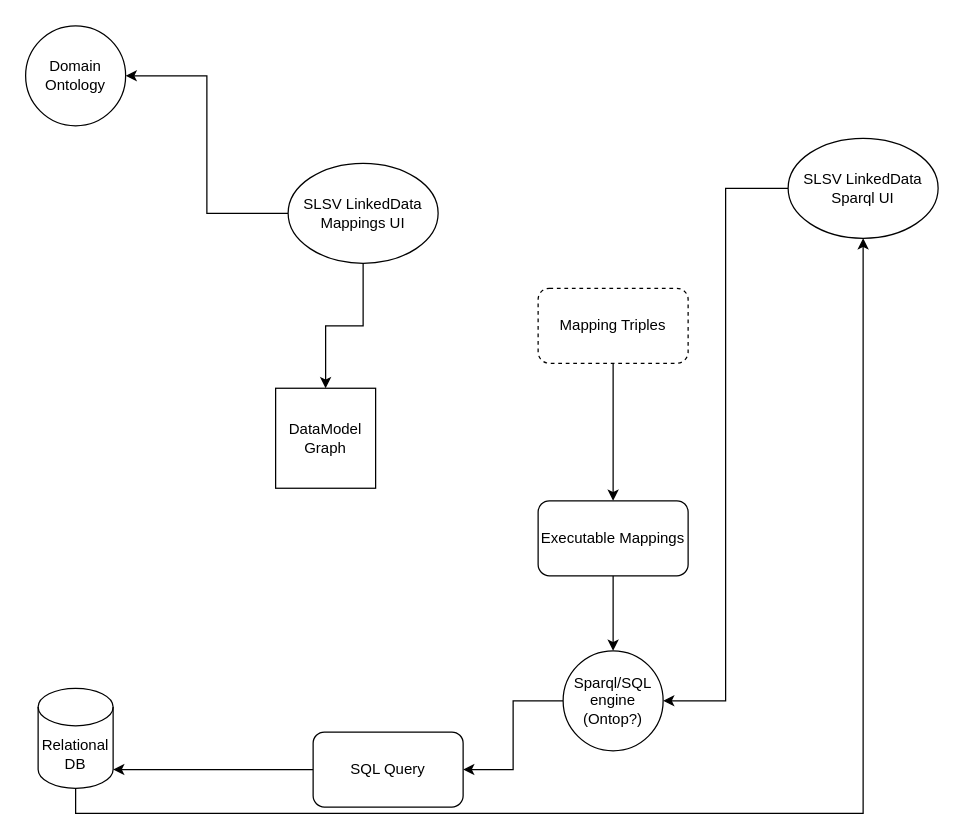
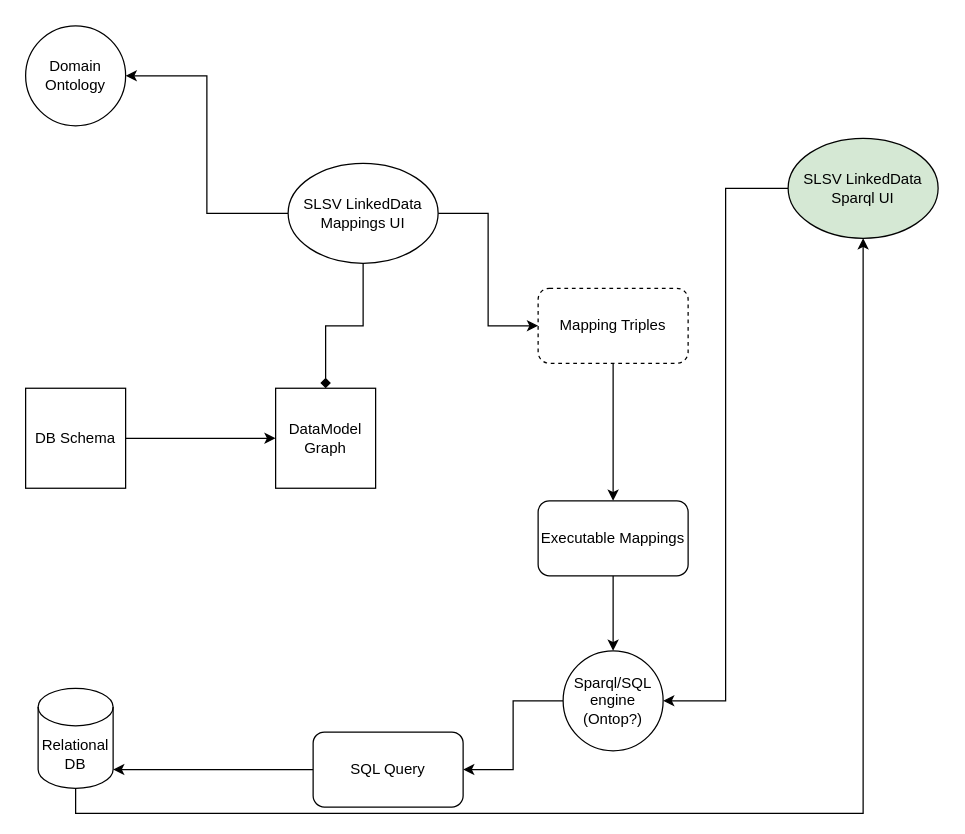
  <mxCell id="0" />
  <mxCell id="1" parent="0" />
  <mxCell id="2" style="edgeStyle=orthogonalEdgeStyle;rounded=0;orthogonalLoop=1;jettySize=auto;html=1;entryX=0.5;entryY=1;entryDx=0;entryDy=0;exitX=0.5;exitY=1;exitDx=0;exitDy=0;exitPerimeter=0;" parent="1" source="3" target="17" edge="1"><mxGeometry relative="1" as="geometry" /></mxCell>
  <mxCell id="3" value="Relational&lt;br&gt;&lt;div&gt;DB&lt;br&gt;&lt;/div&gt;" style="shape=cylinder3;whiteSpace=wrap;html=1;boundedLbl=1;backgroundOutline=1;size=15;" parent="1" vertex="1"><mxGeometry x="30" y="550" width="60" height="80" as="geometry" /></mxCell>
+ <mxCell id="4" value="DB Schema" style="whiteSpace=wrap;html=1;aspect=fixed;" parent="1" vertex="1"><mxGeometry x="20" y="310" width="80" height="80" as="geometry" /></mxCell>
+ <mxCell id="5" value="" style="endArrow=classic;html=1;rounded=0;exitX=1;exitY=0.5;exitDx=0;exitDy=0;entryX=0;entryY=0.5;entryDx=0;entryDy=0;" parent="1" source="4" target="6" edge="1"><mxGeometry width="50" height="50" relative="1" as="geometry"><mxPoint x="310" y="470" as="sourcePoint" /><mxPoint x="270" y="350" as="targetPoint" /></mxGeometry></mxCell>
  <mxCell id="6" value="DataModel Graph" style="whiteSpace=wrap;html=1;aspect=fixed;" parent="1" vertex="1"><mxGeometry x="220" y="310" width="80" height="80" as="geometry" /></mxCell>
- <mxCell id="7" style="edgeStyle=orthogonalEdgeStyle;rounded=0;orthogonalLoop=1;jettySize=auto;html=1;entryX=0.5;entryY=0;entryDx=0;entryDy=0;" parent="1" source="10" target="6" edge="1"><mxGeometry relative="1" as="geometry" /></mxCell>
+ <mxCell id="7" style="edgeStyle=orthogonalEdgeStyle;rounded=0;orthogonalLoop=1;jettySize=auto;html=1;entryX=0.5;entryY=0;entryDx=0;entryDy=0;endArrow=diamond;" parent="1" source="10" target="6" edge="1"><mxGeometry relative="1" as="geometry" /></mxCell>
  <mxCell id="8" style="edgeStyle=orthogonalEdgeStyle;rounded=0;orthogonalLoop=1;jettySize=auto;html=1;entryX=1;entryY=0.5;entryDx=0;entryDy=0;" parent="1" source="10" target="11" edge="1"><mxGeometry relative="1" as="geometry" /></mxCell>
+ <mxCell id="9" style="edgeStyle=orthogonalEdgeStyle;rounded=0;orthogonalLoop=1;jettySize=auto;html=1;entryX=0;entryY=0.5;entryDx=0;entryDy=0;" parent="1" source="10" target="13" edge="1"><mxGeometry relative="1" as="geometry" /></mxCell>
  <mxCell id="10" value="SLSV LinkedData Mappings UI" style="ellipse;whiteSpace=wrap;html=1;" parent="1" vertex="1"><mxGeometry x="230" y="130" width="120" height="80" as="geometry" /></mxCell>
  <mxCell id="11" value="Domain Ontology" style="ellipse;whiteSpace=wrap;html=1;aspect=fixed;" parent="1" vertex="1"><mxGeometry x="20" y="20" width="80" height="80" as="geometry" /></mxCell>
  <mxCell id="12" style="edgeStyle=orthogonalEdgeStyle;rounded=0;orthogonalLoop=1;jettySize=auto;html=1;entryX=0.5;entryY=0;entryDx=0;entryDy=0;" parent="1" source="13" target="15" edge="1"><mxGeometry relative="1" as="geometry" /></mxCell>
  <mxCell id="13" value="Mapping Triples" style="rounded=1;whiteSpace=wrap;html=1;dashed=1;" parent="1" vertex="1"><mxGeometry x="430" y="230" width="120" height="60" as="geometry" /></mxCell>
  <mxCell id="14" style="edgeStyle=orthogonalEdgeStyle;rounded=0;orthogonalLoop=1;jettySize=auto;html=1;entryX=0.5;entryY=0;entryDx=0;entryDy=0;" parent="1" source="15" target="19" edge="1"><mxGeometry relative="1" as="geometry" /></mxCell>
  <mxCell id="15" value="Executable Mappings" style="rounded=1;whiteSpace=wrap;html=1;" parent="1" vertex="1"><mxGeometry x="430" y="400" width="120" height="60" as="geometry" /></mxCell>
  <mxCell id="16" style="edgeStyle=orthogonalEdgeStyle;rounded=0;orthogonalLoop=1;jettySize=auto;html=1;entryX=1;entryY=0.5;entryDx=0;entryDy=0;" parent="1" source="17" target="19" edge="1"><mxGeometry relative="1" as="geometry" /></mxCell>
- <mxCell id="17" value="SLSV LinkedData Sparql UI" style="ellipse;whiteSpace=wrap;html=1;" parent="1" vertex="1"><mxGeometry x="630" y="110" width="120" height="80" as="geometry" /></mxCell>
+ <mxCell id="17" value="SLSV LinkedData Sparql UI" style="ellipse;whiteSpace=wrap;html=1;fillColor=#d5e8d4;" parent="1" vertex="1"><mxGeometry x="630" y="110" width="120" height="80" as="geometry" /></mxCell>
  <mxCell id="18" style="edgeStyle=orthogonalEdgeStyle;rounded=0;orthogonalLoop=1;jettySize=auto;html=1;entryX=1;entryY=0.5;entryDx=0;entryDy=0;" parent="1" source="19" target="21" edge="1"><mxGeometry relative="1" as="geometry" /></mxCell>
  <mxCell id="19" value="Sparql/SQL engine (Ontop?)" style="ellipse;whiteSpace=wrap;html=1;aspect=fixed;" parent="1" vertex="1"><mxGeometry x="450" y="520" width="80" height="80" as="geometry" /></mxCell>
  <mxCell id="20" style="edgeStyle=orthogonalEdgeStyle;rounded=0;orthogonalLoop=1;jettySize=auto;html=1;entryX=1;entryY=1;entryDx=0;entryDy=-15;entryPerimeter=0;" parent="1" source="21" target="3" edge="1"><mxGeometry relative="1" as="geometry" /></mxCell>
  <mxCell id="21" value="SQL Query" style="rounded=1;whiteSpace=wrap;html=1;" parent="1" vertex="1"><mxGeometry x="250" y="585" width="120" height="60" as="geometry" /></mxCell>
